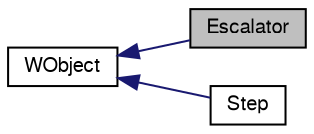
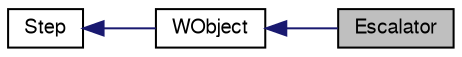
  digraph {
    rankdir=LR
    node [color=black fontname=FreeSans fontsize=10 shape=record]
    edge [color=midnightblue dir=back fontname=FreeSans fontsize=10 labelfontname=FreeSans labelfontsize=10 style=solid]
    n1 [fillcolor=grey75 fontcolor=black height=0.2 label=Escalator style=filled width=0.4]
    n2 [height=0.2 label=Step width=0.4]
    n3 [height=0.2 label=WObject width=0.4]
    n3 -> n1
-   n3 -> n2
+   n2 -> n3
  }
